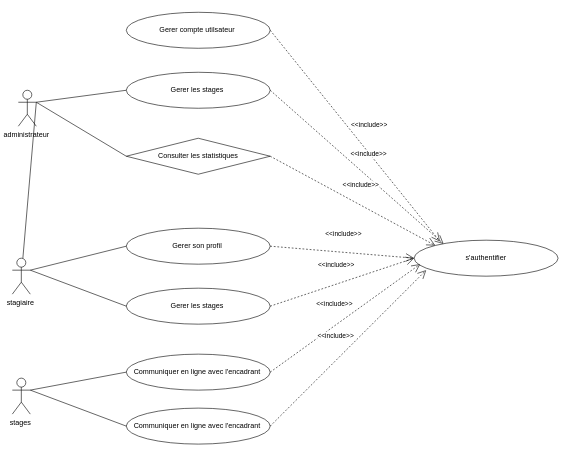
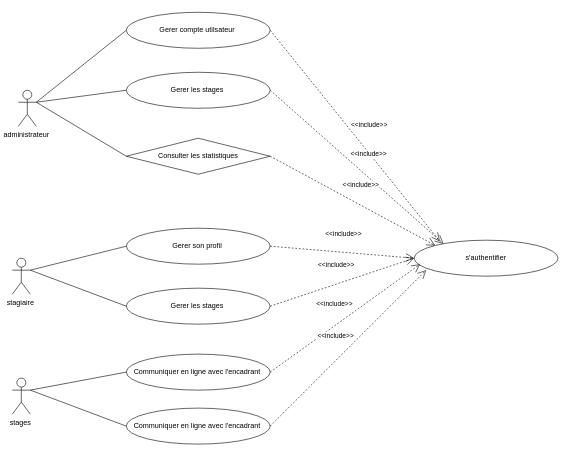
  <mxCell id="0" />
  <mxCell id="1" parent="0" />
  <mxCell id="2" value="administrateur&amp;nbsp;" style="shape=umlActor;verticalLabelPosition=bottom;verticalAlign=top;html=1;outlineConnect=0;" parent="1" vertex="1"><mxGeometry x="30" y="150" width="30" height="60" as="geometry" /></mxCell>
  <mxCell id="3" value="stagiaire&amp;nbsp;" style="shape=umlActor;verticalLabelPosition=bottom;verticalAlign=top;html=1;outlineConnect=0;" parent="1" vertex="1"><mxGeometry x="20" y="430" width="30" height="60" as="geometry" /></mxCell>
  <mxCell id="4" value="stages&amp;nbsp;" style="shape=umlActor;verticalLabelPosition=bottom;verticalAlign=top;html=1;outlineConnect=0;" parent="1" vertex="1"><mxGeometry x="20" y="630" width="30" height="60" as="geometry" /></mxCell>
  <mxCell id="5" value="Gerer compte utilsateur&amp;nbsp;" style="ellipse;whiteSpace=wrap;html=1;" parent="1" vertex="1"><mxGeometry x="210" y="20" width="240" height="60" as="geometry" /></mxCell>
  <mxCell id="6" value="Gerer les stages&amp;nbsp;" style="ellipse;whiteSpace=wrap;html=1;" parent="1" vertex="1"><mxGeometry x="210" y="120" width="240" height="60" as="geometry" /></mxCell>
  <mxCell id="7" value="Consulter les statistiques" style="rhombus;whiteSpace=wrap;html=1;" parent="1" vertex="1"><mxGeometry x="210" y="230" width="240" height="60" as="geometry" /></mxCell>
  <mxCell id="8" value="Gerer son profil&amp;nbsp;" style="ellipse;whiteSpace=wrap;html=1;" parent="1" vertex="1"><mxGeometry x="210" y="380" width="240" height="60" as="geometry" /></mxCell>
  <mxCell id="9" value="Gerer les stages&amp;nbsp;" style="ellipse;whiteSpace=wrap;html=1;" parent="1" vertex="1"><mxGeometry x="210" y="480" width="240" height="60" as="geometry" /></mxCell>
  <mxCell id="10" value="Communiquer en ligne avec l'encadrant&amp;nbsp;" style="ellipse;whiteSpace=wrap;html=1;" parent="1" vertex="1"><mxGeometry x="210" y="590" width="240" height="60" as="geometry" /></mxCell>
  <mxCell id="11" value="Communiquer en ligne avec l'encadrant&amp;nbsp;" style="ellipse;whiteSpace=wrap;html=1;" parent="1" vertex="1"><mxGeometry x="210" y="680" width="240" height="60" as="geometry" /></mxCell>
  <mxCell id="12" value="" style="endArrow=none;html=1;rounded=0;exitX=1;exitY=0.333;exitDx=0;exitDy=0;exitPerimeter=0;entryX=0;entryY=0.5;entryDx=0;entryDy=0;" edge="1" parent="1" source="2" target="6"><mxGeometry width="50" height="50" relative="1" as="geometry"><mxPoint x="380" y="320" as="sourcePoint" /><mxPoint x="430" y="270" as="targetPoint" /></mxGeometry></mxCell>
- <mxCell id="13" value="" style="endArrow=none;html=1;rounded=0;exitX=1;exitY=0.333;exitDx=0;exitDy=0;exitPerimeter=0;" edge="1" parent="1" source="2" target="3"><mxGeometry width="50" height="50" relative="1" as="geometry"><mxPoint x="70" y="180" as="sourcePoint" /><mxPoint x="220" y="160" as="targetPoint" /></mxGeometry></mxCell>
+ <mxCell id="13" value="" style="endArrow=none;html=1;rounded=0;exitX=1;exitY=0.333;exitDx=0;exitDy=0;exitPerimeter=0;entryX=0;entryY=0.5;entryDx=0;entryDy=0;" edge="1" parent="1" source="2" target="5"><mxGeometry width="50" height="50" relative="1" as="geometry"><mxPoint x="70" y="180" as="sourcePoint" /><mxPoint x="220" y="160" as="targetPoint" /></mxGeometry></mxCell>
  <mxCell id="14" value="" style="endArrow=none;html=1;rounded=0;exitX=1;exitY=0.333;exitDx=0;exitDy=0;exitPerimeter=0;entryX=0;entryY=0.5;entryDx=0;entryDy=0;" edge="1" parent="1" source="2" target="7"><mxGeometry width="50" height="50" relative="1" as="geometry"><mxPoint x="80" y="190" as="sourcePoint" /><mxPoint x="230" y="170" as="targetPoint" /></mxGeometry></mxCell>
  <mxCell id="15" value="" style="endArrow=none;html=1;rounded=0;exitX=1;exitY=0.333;exitDx=0;exitDy=0;exitPerimeter=0;entryX=0;entryY=0.5;entryDx=0;entryDy=0;" edge="1" parent="1" source="3"><mxGeometry width="50" height="50" relative="1" as="geometry"><mxPoint x="60" y="430" as="sourcePoint" /><mxPoint x="210" y="410" as="targetPoint" /></mxGeometry></mxCell>
  <mxCell id="16" value="" style="endArrow=none;html=1;rounded=0;exitX=1;exitY=0.333;exitDx=0;exitDy=0;exitPerimeter=0;entryX=0;entryY=0.5;entryDx=0;entryDy=0;" edge="1" parent="1" source="3" target="9"><mxGeometry width="50" height="50" relative="1" as="geometry"><mxPoint x="60" y="460" as="sourcePoint" /><mxPoint x="220" y="420" as="targetPoint" /></mxGeometry></mxCell>
  <mxCell id="17" value="" style="endArrow=none;html=1;rounded=0;exitX=1;exitY=0.333;exitDx=0;exitDy=0;exitPerimeter=0;entryX=0;entryY=0.5;entryDx=0;entryDy=0;" edge="1" parent="1" source="4" target="10"><mxGeometry width="50" height="50" relative="1" as="geometry"><mxPoint x="70" y="470" as="sourcePoint" /><mxPoint x="230" y="430" as="targetPoint" /></mxGeometry></mxCell>
  <mxCell id="18" value="" style="endArrow=none;html=1;rounded=0;exitX=1;exitY=0.333;exitDx=0;exitDy=0;exitPerimeter=0;entryX=0;entryY=0.5;entryDx=0;entryDy=0;" edge="1" parent="1" source="4" target="11"><mxGeometry width="50" height="50" relative="1" as="geometry"><mxPoint x="60" y="660" as="sourcePoint" /><mxPoint x="220" y="630" as="targetPoint" /></mxGeometry></mxCell>
  <mxCell id="19" value="s'authentifier" style="ellipse;whiteSpace=wrap;html=1;" vertex="1" parent="1"><mxGeometry x="690" y="400" width="240" height="60" as="geometry" /></mxCell>
  <mxCell id="20" value="&amp;lt;&amp;lt;include&amp;gt;&amp;gt;" style="endArrow=open;endSize=12;dashed=1;html=1;rounded=0;exitX=1;exitY=0.5;exitDx=0;exitDy=0;entryX=0.179;entryY=0.033;entryDx=0;entryDy=0;entryPerimeter=0;" edge="1" parent="1" source="5" target="19"><mxGeometry y="30" width="160" relative="1" as="geometry"><mxPoint x="490" y="190" as="sourcePoint" /><mxPoint x="650" y="190" as="targetPoint" /><mxPoint as="offset" /></mxGeometry></mxCell>
  <mxCell id="21" value="&amp;lt;&amp;lt;include&amp;gt;&amp;gt;" style="endArrow=open;endSize=12;dashed=1;html=1;rounded=0;exitX=1;exitY=0.5;exitDx=0;exitDy=0;entryX=0.204;entryY=0.1;entryDx=0;entryDy=0;entryPerimeter=0;" edge="1" parent="1" source="6" target="19"><mxGeometry y="30" width="160" relative="1" as="geometry"><mxPoint x="460" y="60" as="sourcePoint" /><mxPoint x="700" y="440" as="targetPoint" /><mxPoint as="offset" /></mxGeometry></mxCell>
  <mxCell id="22" value="&amp;lt;&amp;lt;include&amp;gt;&amp;gt;" style="endArrow=open;endSize=12;dashed=1;html=1;rounded=0;exitX=1;exitY=0.5;exitDx=0;exitDy=0;entryX=0;entryY=0;entryDx=0;entryDy=0;" edge="1" parent="1" source="7" target="19"><mxGeometry y="30" width="160" relative="1" as="geometry"><mxPoint x="460" y="160" as="sourcePoint" /><mxPoint x="700" y="440" as="targetPoint" /><mxPoint as="offset" /></mxGeometry></mxCell>
  <mxCell id="23" value="&amp;lt;&amp;lt;include&amp;gt;&amp;gt;" style="endArrow=open;endSize=12;dashed=1;html=1;rounded=0;exitX=1;exitY=0.5;exitDx=0;exitDy=0;entryX=0;entryY=0.5;entryDx=0;entryDy=0;" edge="1" parent="1" source="8" target="19"><mxGeometry y="30" width="160" relative="1" as="geometry"><mxPoint x="415" y="250.5" as="sourcePoint" /><mxPoint x="690" y="609.5" as="targetPoint" /><mxPoint as="offset" /></mxGeometry></mxCell>
  <mxCell id="24" value="&amp;lt;&amp;lt;include&amp;gt;&amp;gt;" style="endArrow=open;endSize=12;dashed=1;html=1;rounded=0;exitX=1;exitY=0.5;exitDx=0;exitDy=0;" edge="1" parent="1" source="9"><mxGeometry y="30" width="160" relative="1" as="geometry"><mxPoint x="460" y="420" as="sourcePoint" /><mxPoint x="690" y="430" as="targetPoint" /><mxPoint as="offset" /></mxGeometry></mxCell>
  <mxCell id="25" value="&amp;lt;&amp;lt;include&amp;gt;&amp;gt;" style="endArrow=open;endSize=12;dashed=1;html=1;rounded=0;exitX=1;exitY=0.5;exitDx=0;exitDy=0;" edge="1" parent="1" source="10"><mxGeometry y="30" width="160" relative="1" as="geometry"><mxPoint x="460" y="520" as="sourcePoint" /><mxPoint x="700" y="440" as="targetPoint" /><mxPoint as="offset" /></mxGeometry></mxCell>
  <mxCell id="26" value="&amp;lt;&amp;lt;include&amp;gt;&amp;gt;" style="endArrow=open;endSize=12;dashed=1;html=1;rounded=0;exitX=1;exitY=0.5;exitDx=0;exitDy=0;" edge="1" parent="1" source="11"><mxGeometry y="30" width="160" relative="1" as="geometry"><mxPoint x="460" y="630" as="sourcePoint" /><mxPoint x="710" y="450" as="targetPoint" /><mxPoint as="offset" /></mxGeometry></mxCell>
